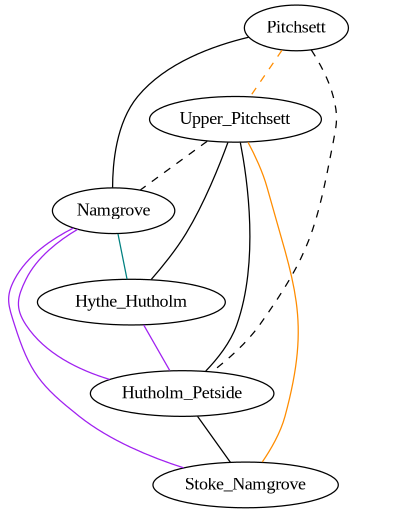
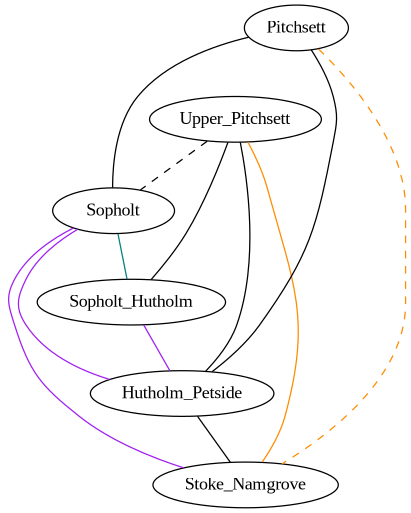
  graph {
    fontname="Liberation Serif"
    node [fontname="Liberation Serif"]
    edge [color=black fontname="Liberation Serif"]
    n1 [label=Upper_Pitchsett]
    Stoke_Namgrove
-   Sopholt [label=Namgrove]
-   Hythe_Hutholm
+   Sopholt
+   Hythe_Hutholm [label=Sopholt_Hutholm]
    n5 [label=Hutholm_Petside]
    Pitchsett
    n1 -- Sopholt [style=dashed]
    n1 -- Hythe_Hutholm
    Stoke_Namgrove -- n1 [color=darkorange]
    Stoke_Namgrove -- Sopholt [color=purple]
    Sopholt -- Hythe_Hutholm [color=teal]
    Hythe_Hutholm -- n5 [color=purple]
    n5 -- n1
    n5 -- Stoke_Namgrove
    n5 -- Sopholt [color=purple]
-   Pitchsett -- n1 [color=darkorange style=dashed]
+   Pitchsett -- Stoke_Namgrove [color=darkorange style=dashed]
    Pitchsett -- Sopholt [style=solid]
-   Pitchsett -- n5 [style=dashed]
+   Pitchsett -- n5
  }
